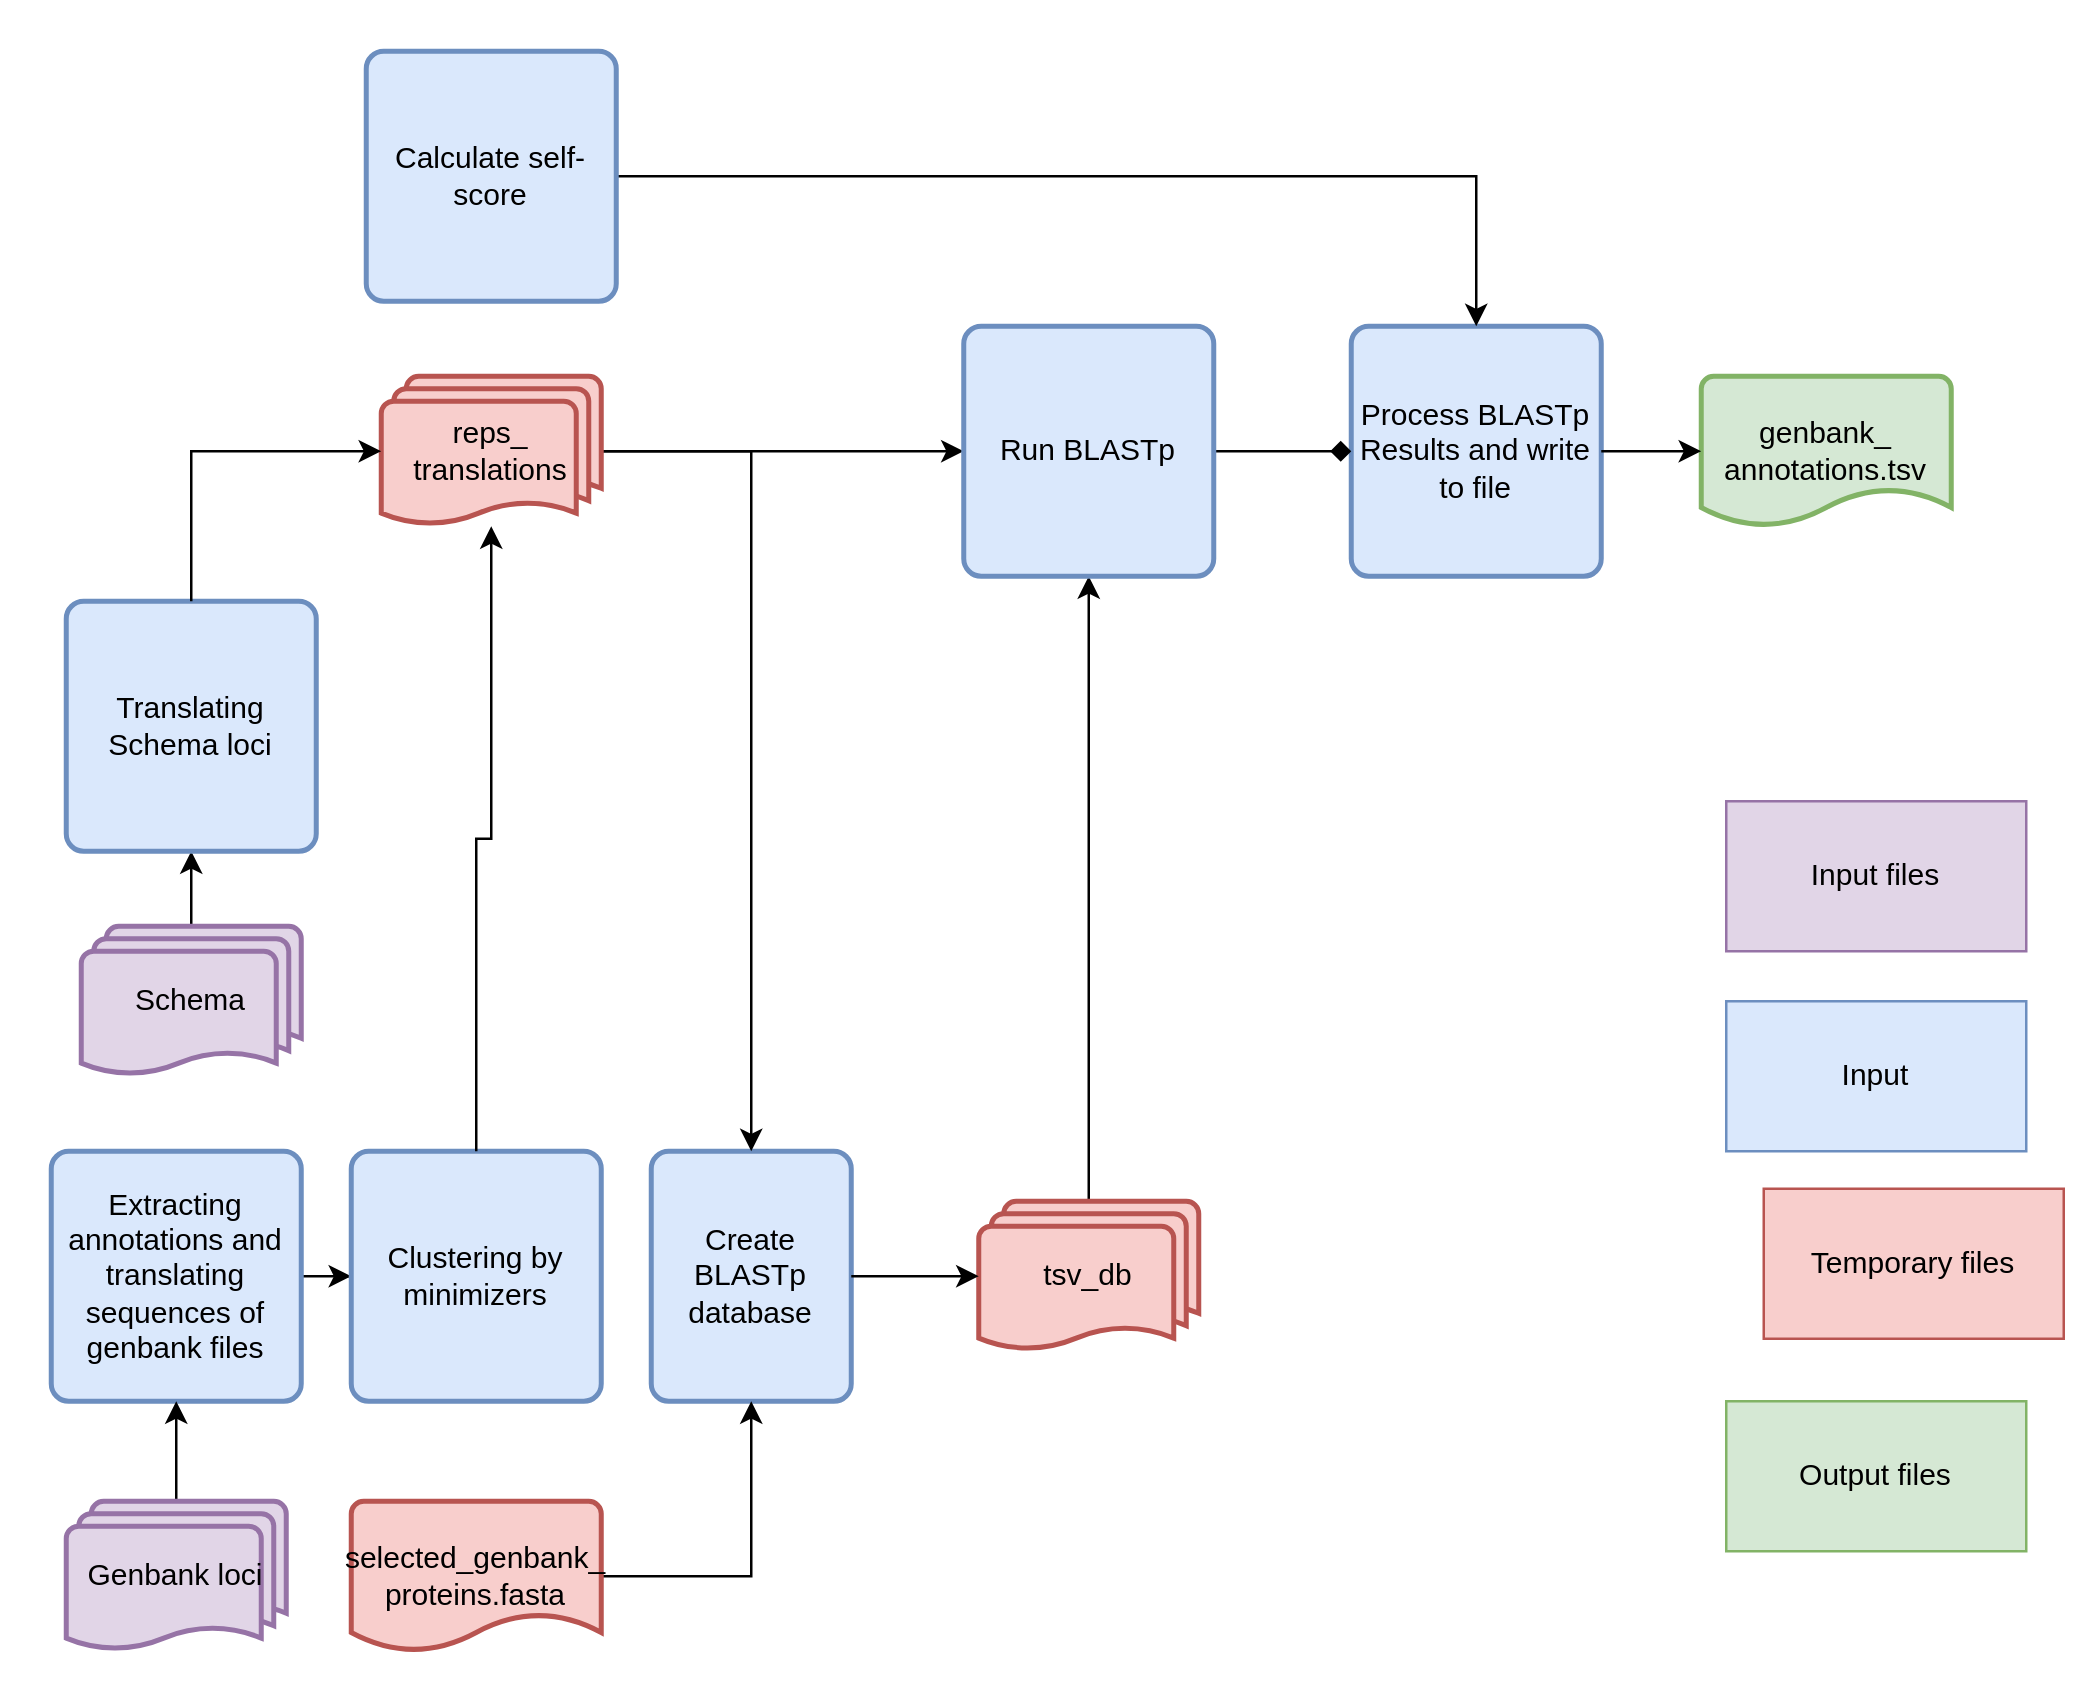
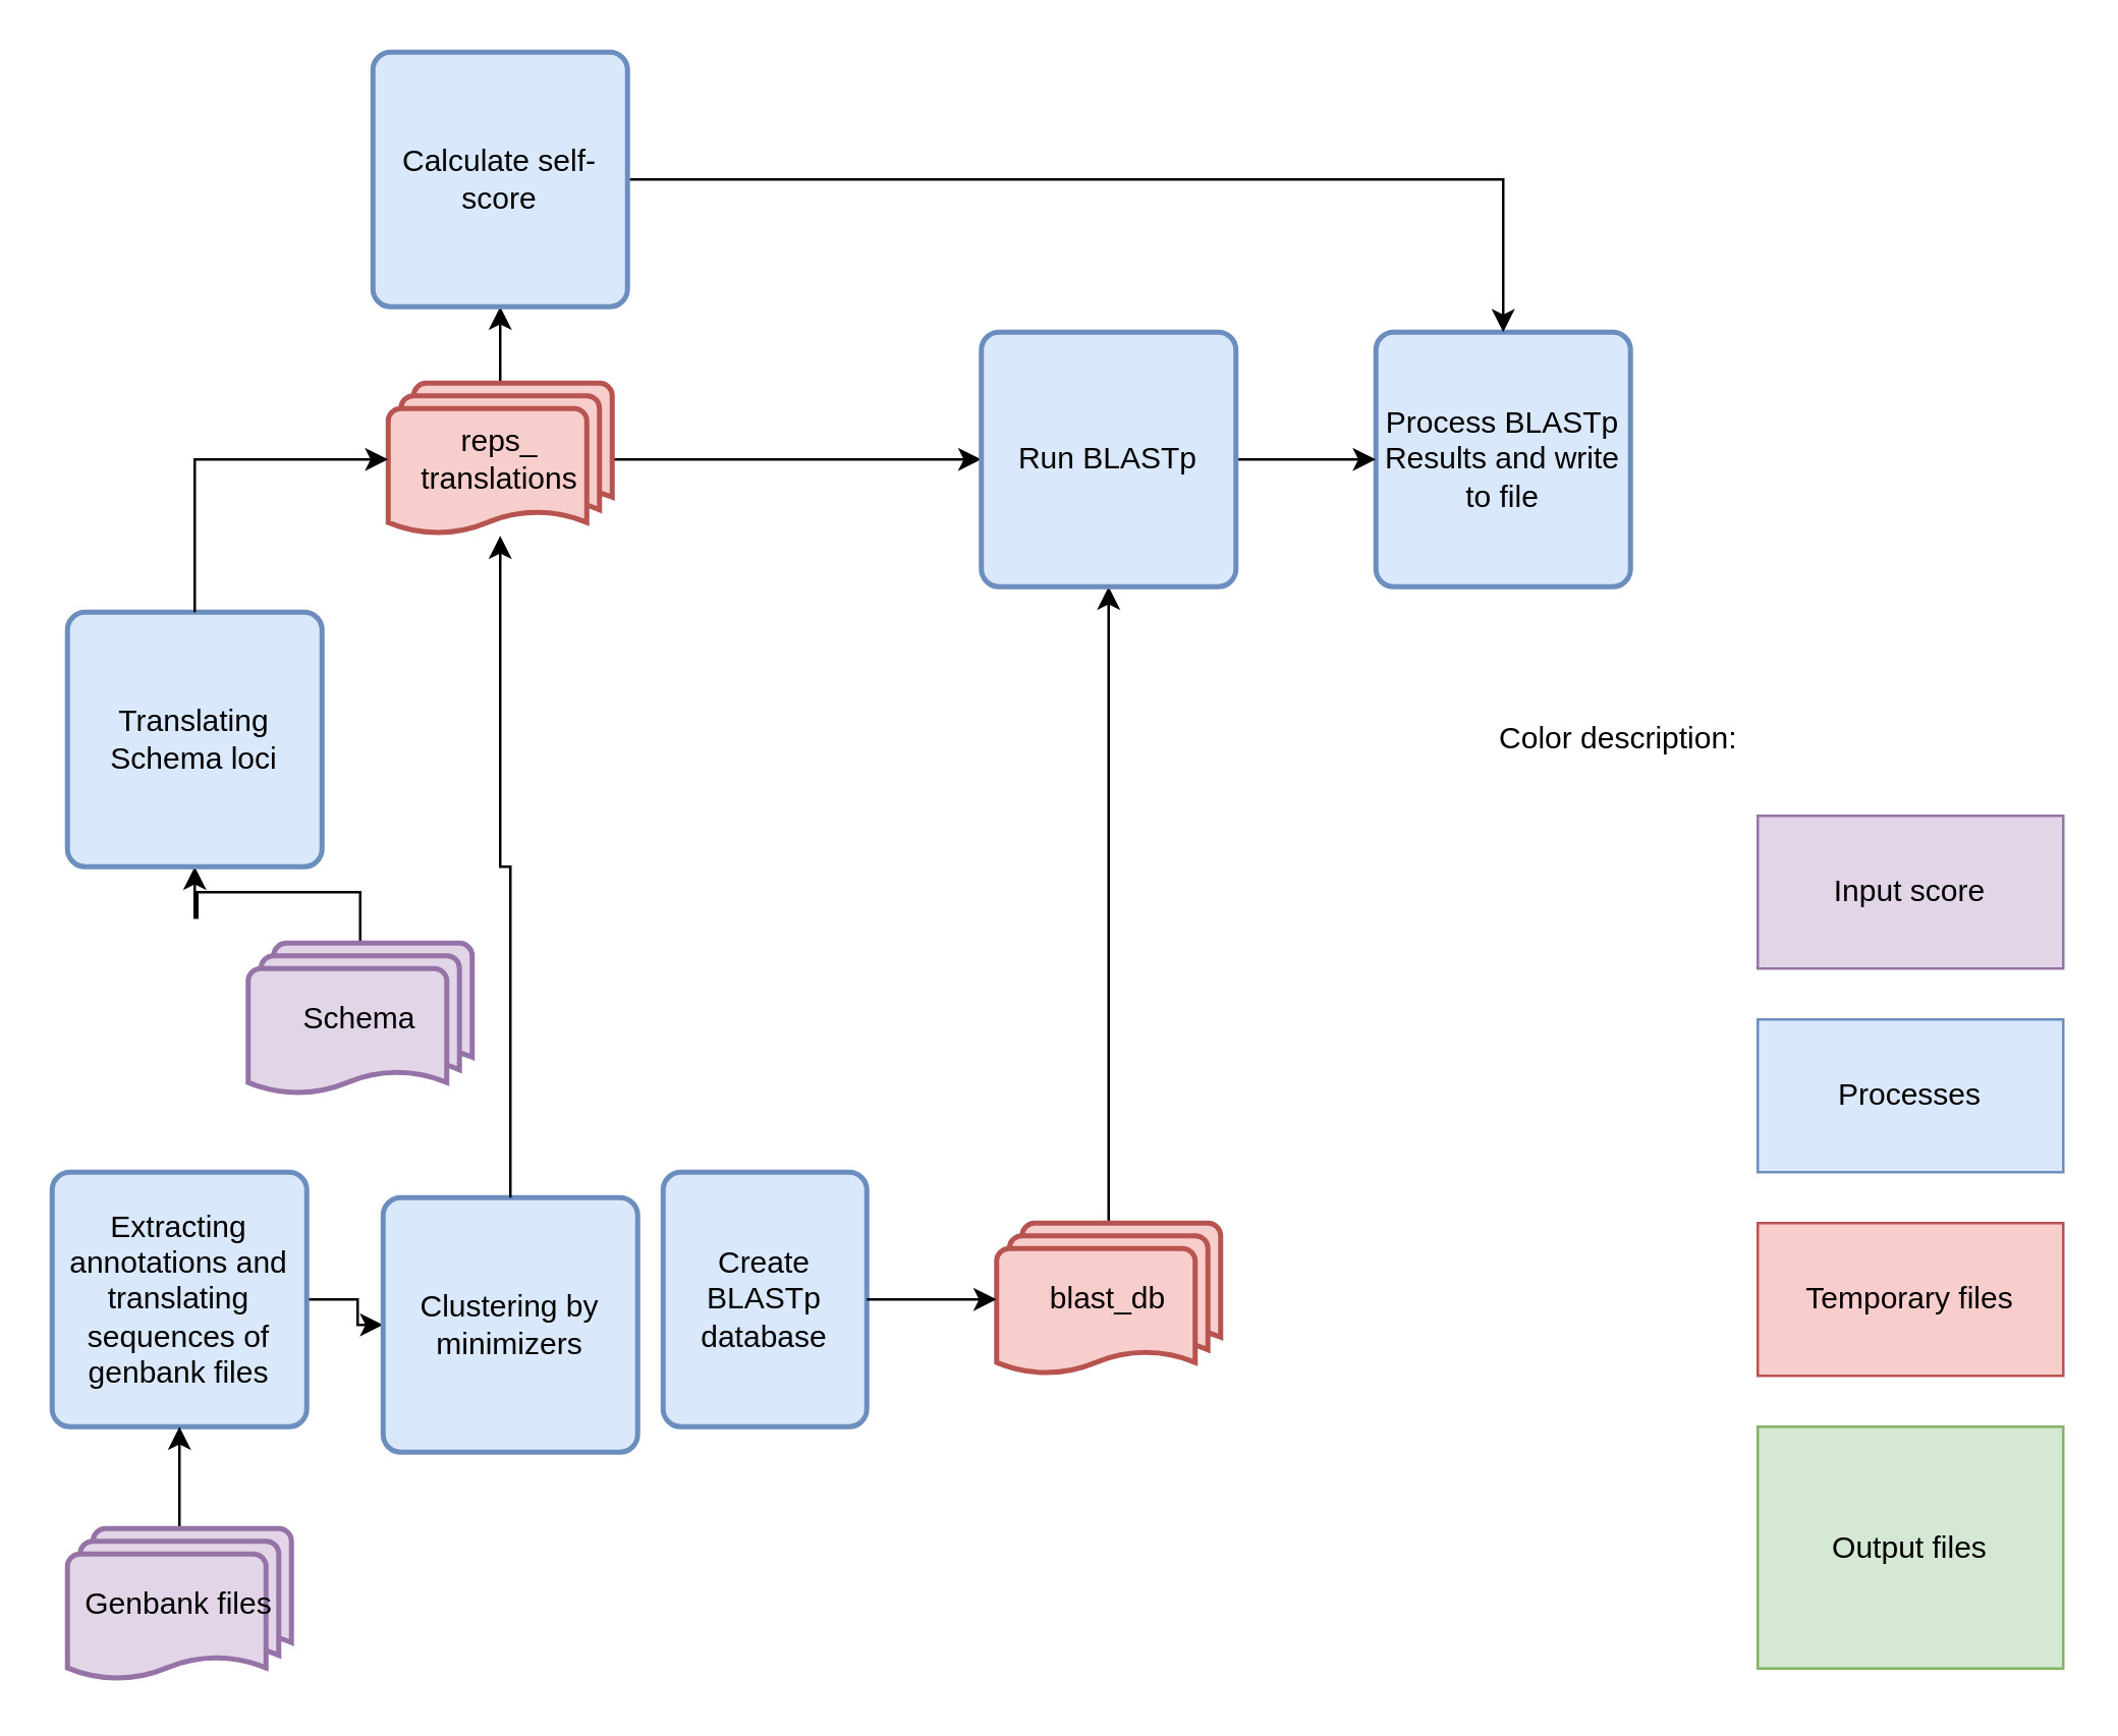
  <mxCell id="0" />
  <mxCell id="1" parent="0" />
  <mxCell id="2" style="edgeStyle=orthogonalEdgeStyle;rounded=0;orthogonalLoop=1;jettySize=auto;html=1;entryX=0;entryY=0.5;entryDx=0;entryDy=0;" parent="1" source="3" target="6" edge="1"><mxGeometry relative="1" as="geometry" /></mxCell>
  <mxCell id="3" value="Extracting annotations and translating sequences of genbank files" style="rounded=1;whiteSpace=wrap;html=1;absoluteArcSize=1;arcSize=14;strokeWidth=2;fillColor=#dae8fc;strokeColor=#6c8ebf;" parent="1" vertex="1"><mxGeometry x="20" y="460" width="100" height="100" as="geometry" /></mxCell>
  <mxCell id="4" style="edgeStyle=orthogonalEdgeStyle;rounded=0;orthogonalLoop=1;jettySize=auto;html=1;entryX=0.5;entryY=1;entryDx=0;entryDy=0;" parent="1" source="5" target="3" edge="1"><mxGeometry relative="1" as="geometry" /></mxCell>
- <mxCell id="5" value="Genbank loci" style="strokeWidth=2;html=1;shape=mxgraph.flowchart.multi-document;whiteSpace=wrap;fillColor=#E1D5E7;strokeColor=#9673A6;" parent="1" vertex="1"><mxGeometry x="26" y="600" width="88" height="60" as="geometry" /></mxCell>
- <mxCell id="6" value="Clustering by minimizers" style="rounded=1;whiteSpace=wrap;html=1;absoluteArcSize=1;arcSize=14;strokeWidth=2;fillColor=#dae8fc;strokeColor=#6c8ebf;" parent="1" vertex="1"><mxGeometry x="140" y="460" width="100" height="100" as="geometry" /></mxCell>
+ <mxCell id="5" value="Genbank files" style="strokeWidth=2;html=1;shape=mxgraph.flowchart.multi-document;whiteSpace=wrap;fillColor=#E1D5E7;strokeColor=#9673A6;" parent="1" vertex="1"><mxGeometry x="26" y="600" width="88" height="60" as="geometry" /></mxCell>
+ <mxCell id="6" value="Clustering by minimizers" style="rounded=1;whiteSpace=wrap;html=1;absoluteArcSize=1;arcSize=14;strokeWidth=2;fillColor=#dae8fc;strokeColor=#6c8ebf;" parent="1" vertex="1"><mxGeometry x="150" y="470" width="100" height="100" as="geometry" /></mxCell>
  <mxCell id="7" value="Create BLASTp database" style="rounded=1;whiteSpace=wrap;html=1;absoluteArcSize=1;arcSize=14;strokeWidth=2;fillColor=#dae8fc;strokeColor=#6c8ebf;" parent="1" vertex="1"><mxGeometry x="260" y="460" width="80" height="100" as="geometry" /></mxCell>
  <mxCell id="8" style="edgeStyle=orthogonalEdgeStyle;rounded=0;orthogonalLoop=1;jettySize=auto;html=1;entryX=0.5;entryY=1;entryDx=0;entryDy=0;" parent="1" source="9" target="10" edge="1"><mxGeometry relative="1" as="geometry" /></mxCell>
- <mxCell id="9" value="Schema" style="strokeWidth=2;html=1;shape=mxgraph.flowchart.multi-document;whiteSpace=wrap;fillColor=#E1D5E7;strokeColor=#9673A6;" parent="1" vertex="1"><mxGeometry x="32" y="370" width="88" height="60" as="geometry" /></mxCell>
+ <mxCell id="9" value="Schema" style="strokeWidth=2;html=1;shape=mxgraph.flowchart.multi-document;whiteSpace=wrap;fillColor=#E1D5E7;strokeColor=#9673A6;" parent="1" vertex="1"><mxGeometry x="97" y="370" width="88" height="60" as="geometry" /></mxCell>
  <mxCell id="10" value="Translating Schema loci" style="rounded=1;whiteSpace=wrap;html=1;absoluteArcSize=1;arcSize=14;strokeWidth=2;fillColor=#dae8fc;strokeColor=#6c8ebf;" parent="1" vertex="1"><mxGeometry x="26" y="240" width="100" height="100" as="geometry" /></mxCell>
  <mxCell id="11" style="edgeStyle=orthogonalEdgeStyle;rounded=0;orthogonalLoop=1;jettySize=auto;html=1;entryX=0;entryY=0.5;entryDx=0;entryDy=0;" parent="1" source="13" target="24" edge="1"><mxGeometry relative="1" as="geometry" /></mxCell>
- <mxCell id="12" style="edgeStyle=orthogonalEdgeStyle;rounded=0;orthogonalLoop=1;jettySize=auto;html=1;" parent="1" source="13" target="7" edge="1"><mxGeometry relative="1" as="geometry" /></mxCell>
+ <mxCell id="12" style="edgeStyle=orthogonalEdgeStyle;rounded=0;orthogonalLoop=1;jettySize=auto;html=1;" parent="1" source="13" target="22" edge="1"><mxGeometry relative="1" as="geometry" /></mxCell>
  <mxCell id="13" value="reps_&lt;div&gt;translations&lt;/div&gt;" style="strokeWidth=2;html=1;shape=mxgraph.flowchart.multi-document;whiteSpace=wrap;fillColor=#f8cecc;strokeColor=#b85450;" parent="1" vertex="1"><mxGeometry x="152" y="150" width="88" height="60" as="geometry" /></mxCell>
- <mxCell id="14" style="edgeStyle=orthogonalEdgeStyle;rounded=0;orthogonalLoop=1;jettySize=auto;html=1;entryX=0.5;entryY=1;entryDx=0;entryDy=0;" parent="1" source="15" target="7" edge="1"><mxGeometry relative="1" as="geometry" /></mxCell>
- <mxCell id="15" value="selected_genbank_&lt;div&gt;proteins.fasta&lt;/div&gt;" style="strokeWidth=2;html=1;shape=mxgraph.flowchart.document2;whiteSpace=wrap;size=0.25;fillColor=#f8cecc;strokeColor=#b85450;" parent="1" vertex="1"><mxGeometry x="140" y="600" width="100" height="60" as="geometry" /></mxCell>
  <mxCell id="16" style="edgeStyle=orthogonalEdgeStyle;rounded=0;orthogonalLoop=1;jettySize=auto;html=1;" parent="1" source="6" target="13" edge="1"><mxGeometry relative="1" as="geometry" /></mxCell>
  <mxCell id="17" style="edgeStyle=orthogonalEdgeStyle;rounded=0;orthogonalLoop=1;jettySize=auto;html=1;entryX=0.5;entryY=1;entryDx=0;entryDy=0;" parent="1" source="18" target="24" edge="1"><mxGeometry relative="1" as="geometry" /></mxCell>
- <mxCell id="18" value="tsv_db" style="strokeWidth=2;html=1;shape=mxgraph.flowchart.multi-document;whiteSpace=wrap;fillColor=#f8cecc;strokeColor=#b85450;" parent="1" vertex="1"><mxGeometry x="391" y="480" width="88" height="60" as="geometry" /></mxCell>
+ <mxCell id="18" value="blast_db" style="strokeWidth=2;html=1;shape=mxgraph.flowchart.multi-document;whiteSpace=wrap;fillColor=#f8cecc;strokeColor=#b85450;" parent="1" vertex="1"><mxGeometry x="391" y="480" width="88" height="60" as="geometry" /></mxCell>
  <mxCell id="19" value="Process BLASTp Results and write to file" style="rounded=1;whiteSpace=wrap;html=1;absoluteArcSize=1;arcSize=14;strokeWidth=2;fillColor=#dae8fc;strokeColor=#6c8ebf;" parent="1" vertex="1"><mxGeometry x="540" y="130" width="100" height="100" as="geometry" /></mxCell>
- <mxCell id="20" value="genbank_&lt;div&gt;annotations.tsv&lt;/div&gt;" style="strokeWidth=2;html=1;shape=mxgraph.flowchart.document2;whiteSpace=wrap;size=0.25;fillColor=#d5e8d4;strokeColor=#82b366;" parent="1" vertex="1"><mxGeometry x="680" y="150" width="100" height="60" as="geometry" /></mxCell>
  <mxCell id="21" style="edgeStyle=orthogonalEdgeStyle;rounded=0;orthogonalLoop=1;jettySize=auto;html=1;" parent="1" source="22" target="19" edge="1"><mxGeometry relative="1" as="geometry" /></mxCell>
  <mxCell id="22" value="Calculate self-score" style="rounded=1;whiteSpace=wrap;html=1;absoluteArcSize=1;arcSize=14;strokeWidth=2;fillColor=#dae8fc;strokeColor=#6c8ebf;" parent="1" vertex="1"><mxGeometry x="146" width="100" height="100" as="geometry" y="20" /></mxCell>
- <mxCell id="23" style="edgeStyle=orthogonalEdgeStyle;rounded=0;orthogonalLoop=1;jettySize=auto;html=1;endArrow=diamond;" parent="1" source="24" target="19" edge="1"><mxGeometry relative="1" as="geometry" /></mxCell>
+ <mxCell id="23" style="edgeStyle=orthogonalEdgeStyle;rounded=0;orthogonalLoop=1;jettySize=auto;html=1;" parent="1" source="24" target="19" edge="1"><mxGeometry relative="1" as="geometry" /></mxCell>
  <mxCell id="24" value="Run BLASTp" style="rounded=1;whiteSpace=wrap;html=1;absoluteArcSize=1;arcSize=14;strokeWidth=2;fillColor=#dae8fc;strokeColor=#6c8ebf;" parent="1" vertex="1"><mxGeometry x="385" y="130" width="100" height="100" as="geometry" /></mxCell>
  <mxCell id="25" style="edgeStyle=orthogonalEdgeStyle;rounded=0;orthogonalLoop=1;jettySize=auto;html=1;entryX=0;entryY=0.5;entryDx=0;entryDy=0;entryPerimeter=0;" parent="1" source="7" target="18" edge="1"><mxGeometry relative="1" as="geometry" /></mxCell>
- <mxCell id="26" style="edgeStyle=orthogonalEdgeStyle;rounded=0;orthogonalLoop=1;jettySize=auto;html=1;entryX=0;entryY=0.5;entryDx=0;entryDy=0;entryPerimeter=0;" parent="1" source="19" target="20" edge="1"><mxGeometry relative="1" as="geometry" /></mxCell>
- <mxCell id="27" value="Input" style="rounded=0;whiteSpace=wrap;html=1;fillColor=#dae8fc;strokeColor=#6c8ebf;" parent="1" vertex="1"><mxGeometry x="690" y="400" width="120" height="60" as="geometry" /></mxCell>
- <mxCell id="28" value="Temporary files" style="rounded=0;whiteSpace=wrap;html=1;fillColor=#f8cecc;strokeColor=#b85450;" parent="1" vertex="1"><mxGeometry x="705" y="475" width="120" height="60" as="geometry" /></mxCell>
- <mxCell id="29" value="Input files" style="rounded=0;whiteSpace=wrap;html=1;fillColor=#e1d5e7;strokeColor=#9673a6;" parent="1" vertex="1"><mxGeometry x="690" y="320" width="120" height="60" as="geometry" /></mxCell>
- <mxCell id="30" value="Output files" style="rounded=0;whiteSpace=wrap;html=1;fillColor=#d5e8d4;strokeColor=#82b366;" parent="1" vertex="1"><mxGeometry x="690" y="560" width="120" height="60" as="geometry" /></mxCell>
+ <mxCell id="27" value="Processes" style="rounded=0;whiteSpace=wrap;html=1;fillColor=#dae8fc;strokeColor=#6c8ebf;" parent="1" vertex="1"><mxGeometry x="690" y="400" width="120" height="60" as="geometry" /></mxCell>
+ <mxCell id="28" value="Temporary files" style="rounded=0;whiteSpace=wrap;html=1;fillColor=#f8cecc;strokeColor=#b85450;" parent="1" vertex="1"><mxGeometry x="690" y="480" width="120" height="60" as="geometry" /></mxCell>
+ <mxCell id="29" value="Input score" style="rounded=0;whiteSpace=wrap;html=1;fillColor=#e1d5e7;strokeColor=#9673a6;" parent="1" vertex="1"><mxGeometry x="690" y="320" width="120" height="60" as="geometry" /></mxCell>
+ <mxCell id="30" value="Output files" style="rounded=0;whiteSpace=wrap;html=1;fillColor=#d5e8d4;strokeColor=#82b366;" parent="1" vertex="1"><mxGeometry x="690" y="560" width="120" height="95" as="geometry" /></mxCell>
+ <mxCell id="31" value="Color description:" style="text;html=1;align=center;verticalAlign=middle;resizable=0;points=[];autosize=1;strokeColor=none;fillColor=none;" parent="1" vertex="1"><mxGeometry x="580" y="275" width="110" height="30" as="geometry" /></mxCell>
  <mxCell id="32" style="edgeStyle=orthogonalEdgeStyle;rounded=0;orthogonalLoop=1;jettySize=auto;html=1;entryX=0;entryY=0.5;entryDx=0;entryDy=0;entryPerimeter=0;" parent="1" source="10" target="13" edge="1"><mxGeometry relative="1" as="geometry"><Array as="points"><mxPoint x="76" y="180" /></Array></mxGeometry></mxCell>
